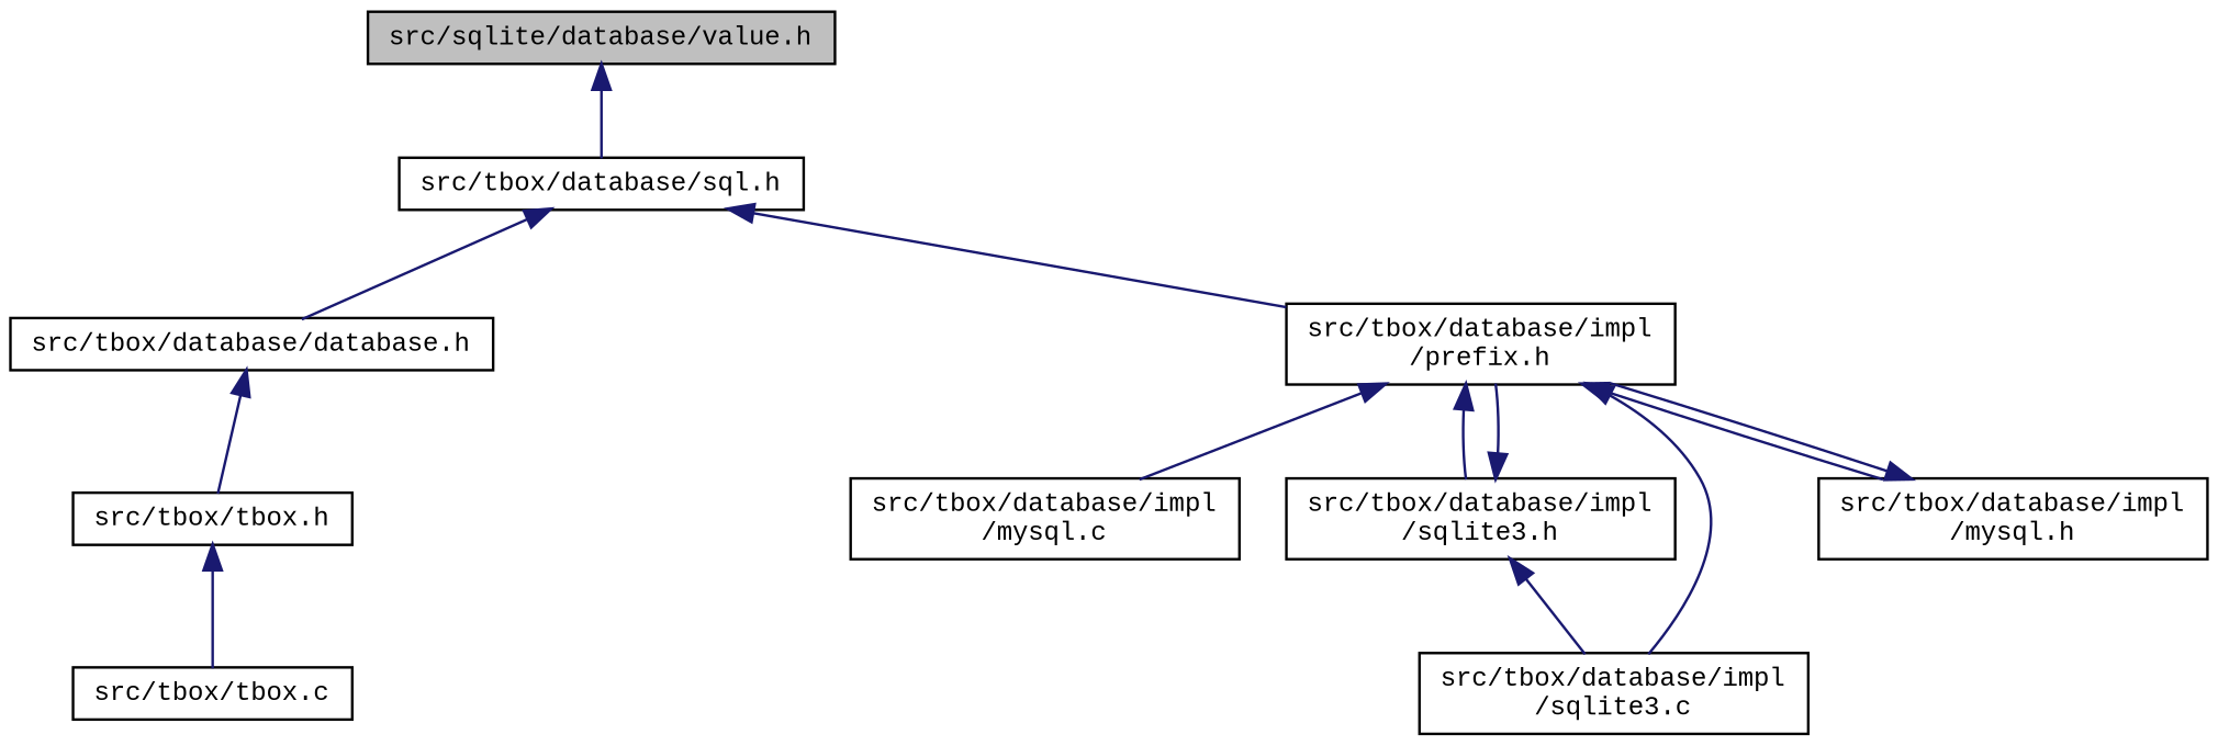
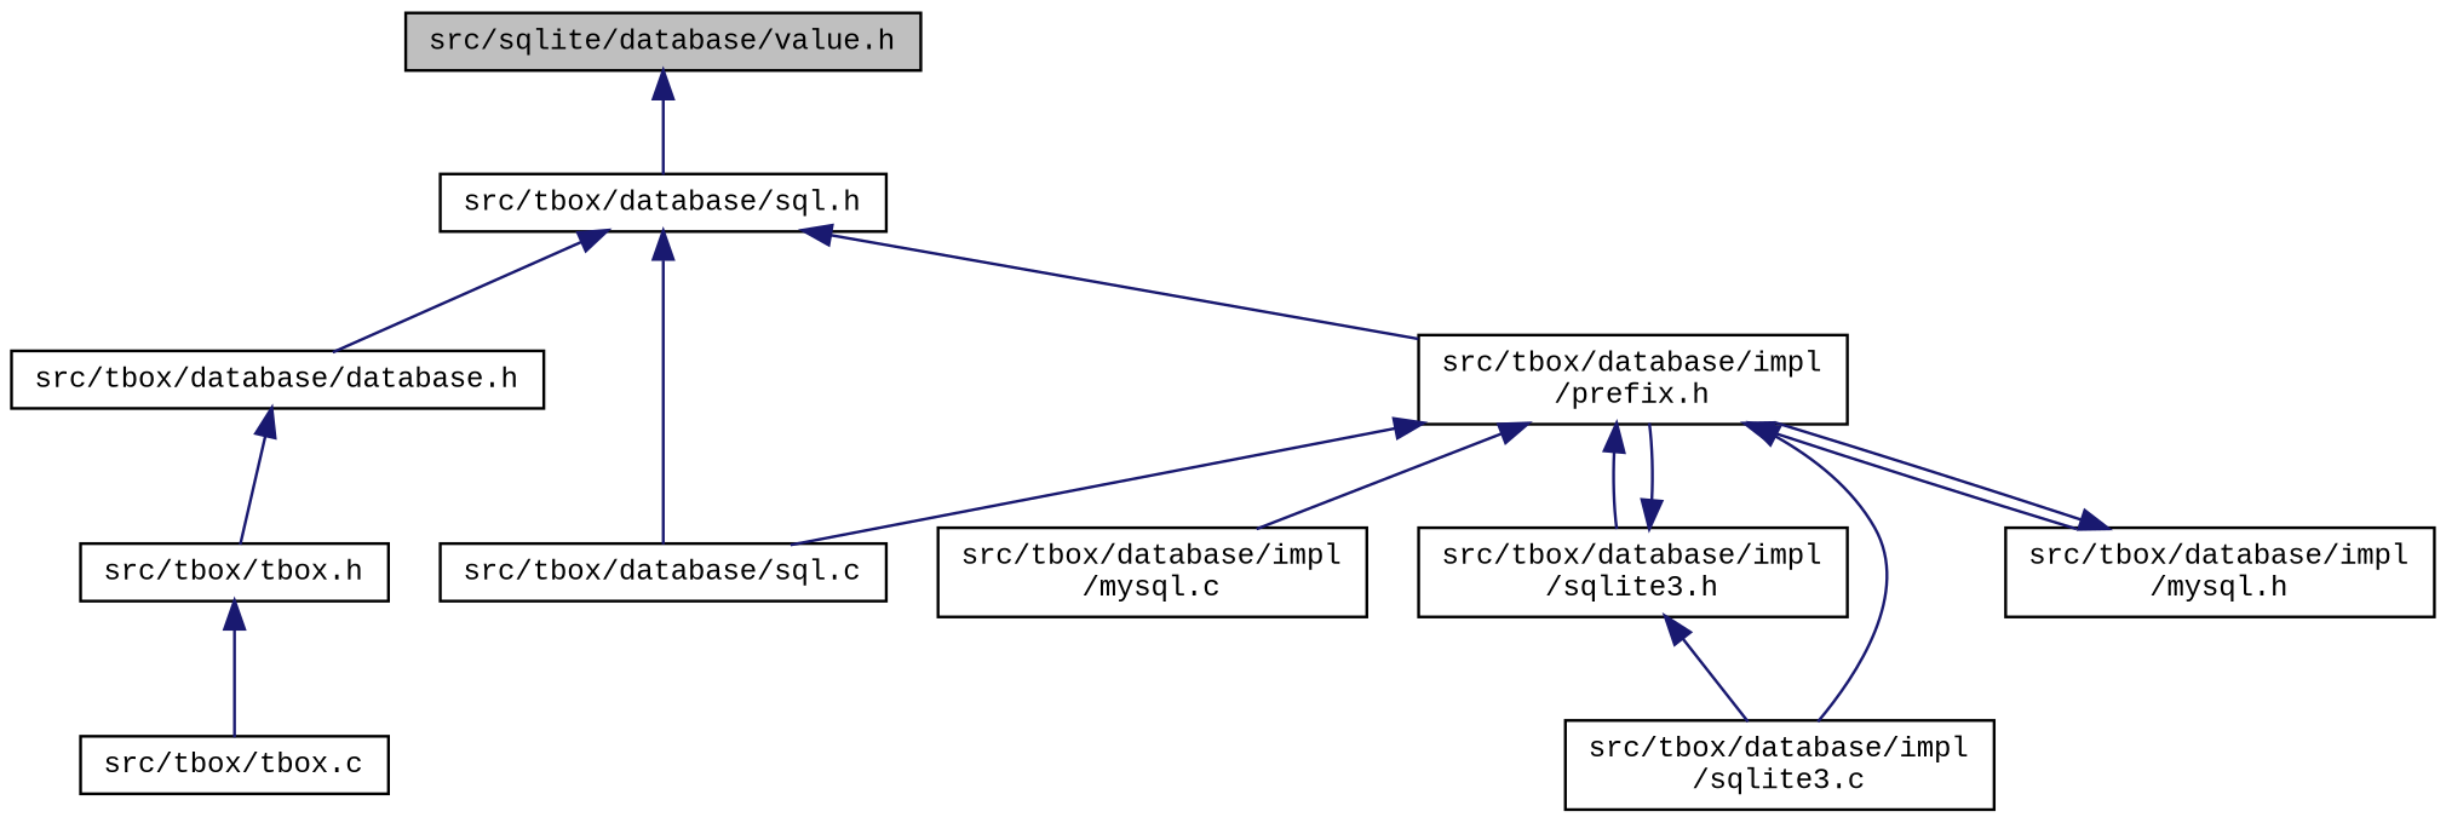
  digraph {
    node [color=black fillcolor=white fontname=CourierNew fontsize=10 shape=record style=filled]
    edge [color=midnightblue dir=back fontname=CourierNew fontsize=10 labelfontname=CourierNew labelfontsize=10 style=solid]
    n1 [fillcolor=grey75 fontcolor=black height=0.2 label="src/sqlite/database/value.h" width=0.4]
    n2 [height=0.2 label="src/tbox/database/sql.h" width=0.4]
    n3 [height=0.2 label="src/tbox/database/database.h" width=0.4]
    n4 [height=0.2 label="src/tbox/database/impl\l/prefix.h" width=0.4]
+   n5 [height=0.2 label="src/tbox/database/sql.c" width=0.4]
    n6 [height=0.2 label="src/tbox/tbox.h" width=0.4]
    n7 [height=0.2 label="src/tbox/database/impl\l/mysql.c" width=0.4]
    n8 [height=0.2 label="src/tbox/database/impl\l/sqlite3.h" width=0.4]
    n9 [height=0.2 label="src/tbox/database/impl\l/sqlite3.c" width=0.4]
    n10 [height=0.2 label="src/tbox/database/impl\l/mysql.h" width=0.4]
    n11 [height=0.2 label="src/tbox/tbox.c" width=0.4]
    n1 -> n2
    n2 -> n3
    n2 -> n4
+   n2 -> n5
    n3 -> n6
+   n4 -> n5
    n4 -> n7
    n4 -> n8
    n4 -> n9
    n4 -> n10
    n6 -> n11
    n8 -> n4
    n8 -> n9
    n10 -> n4
  }
